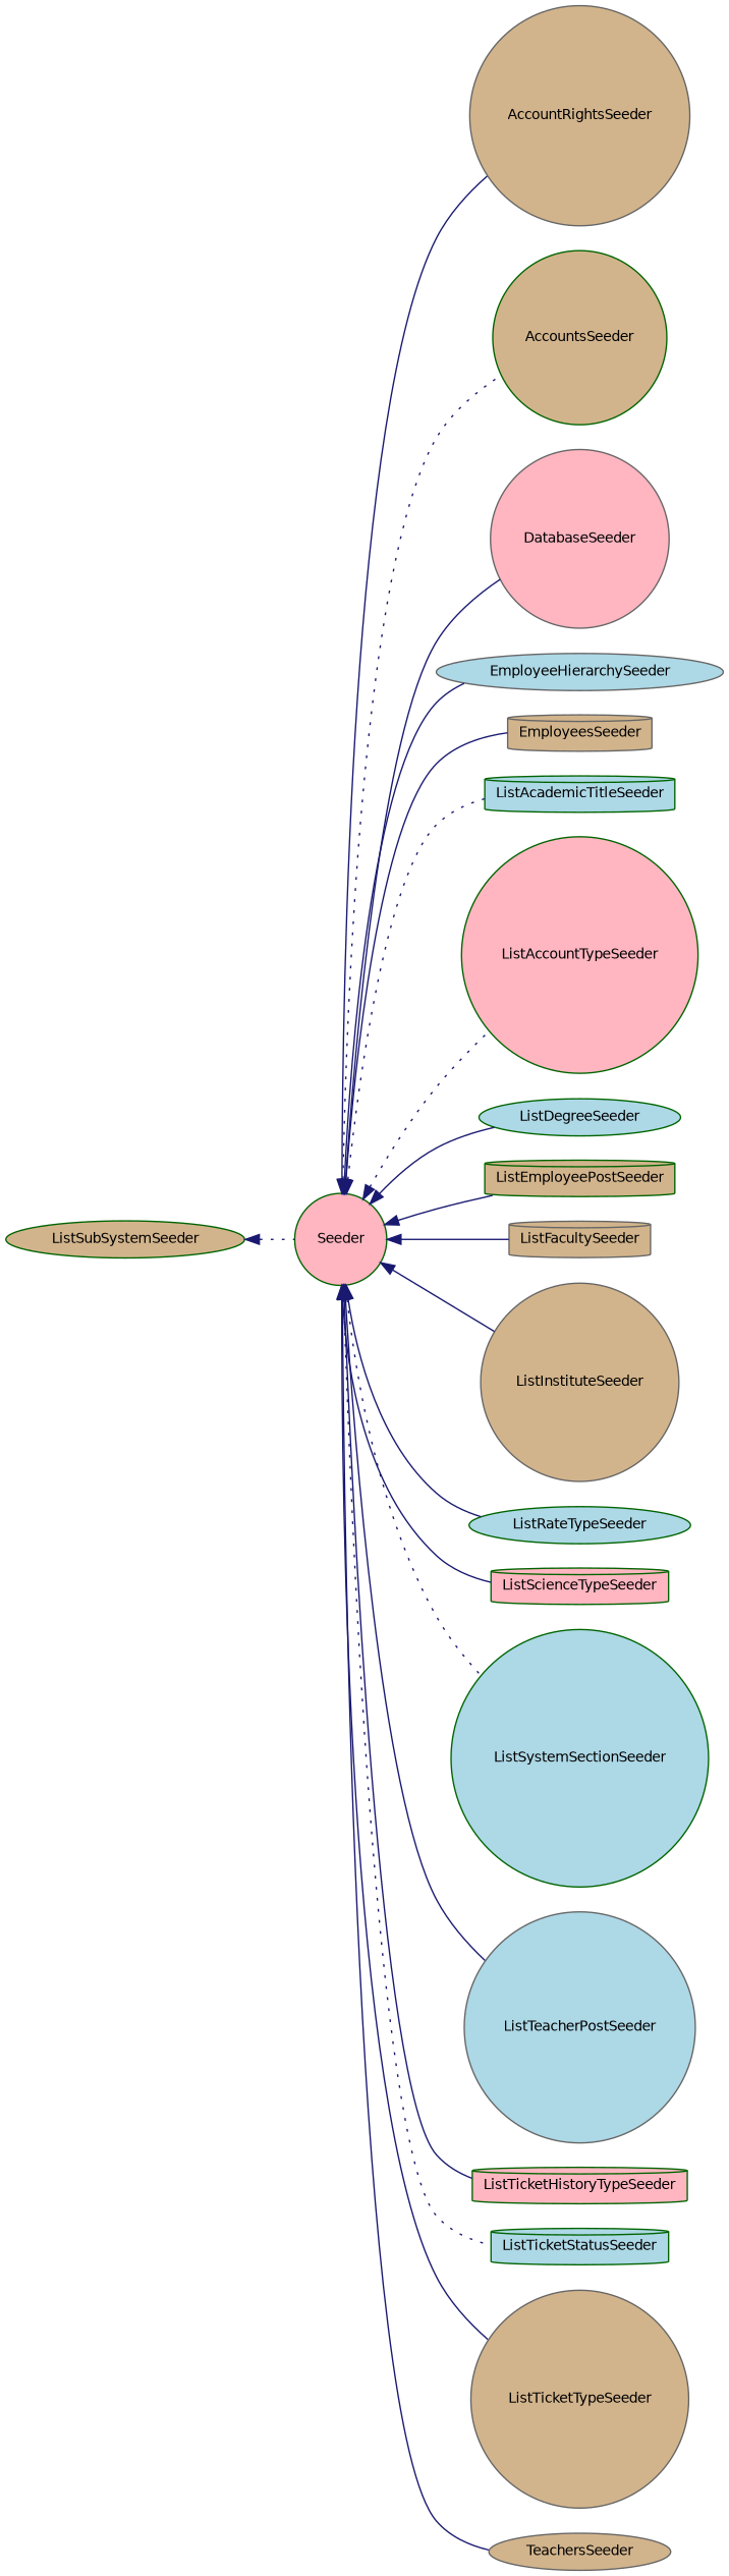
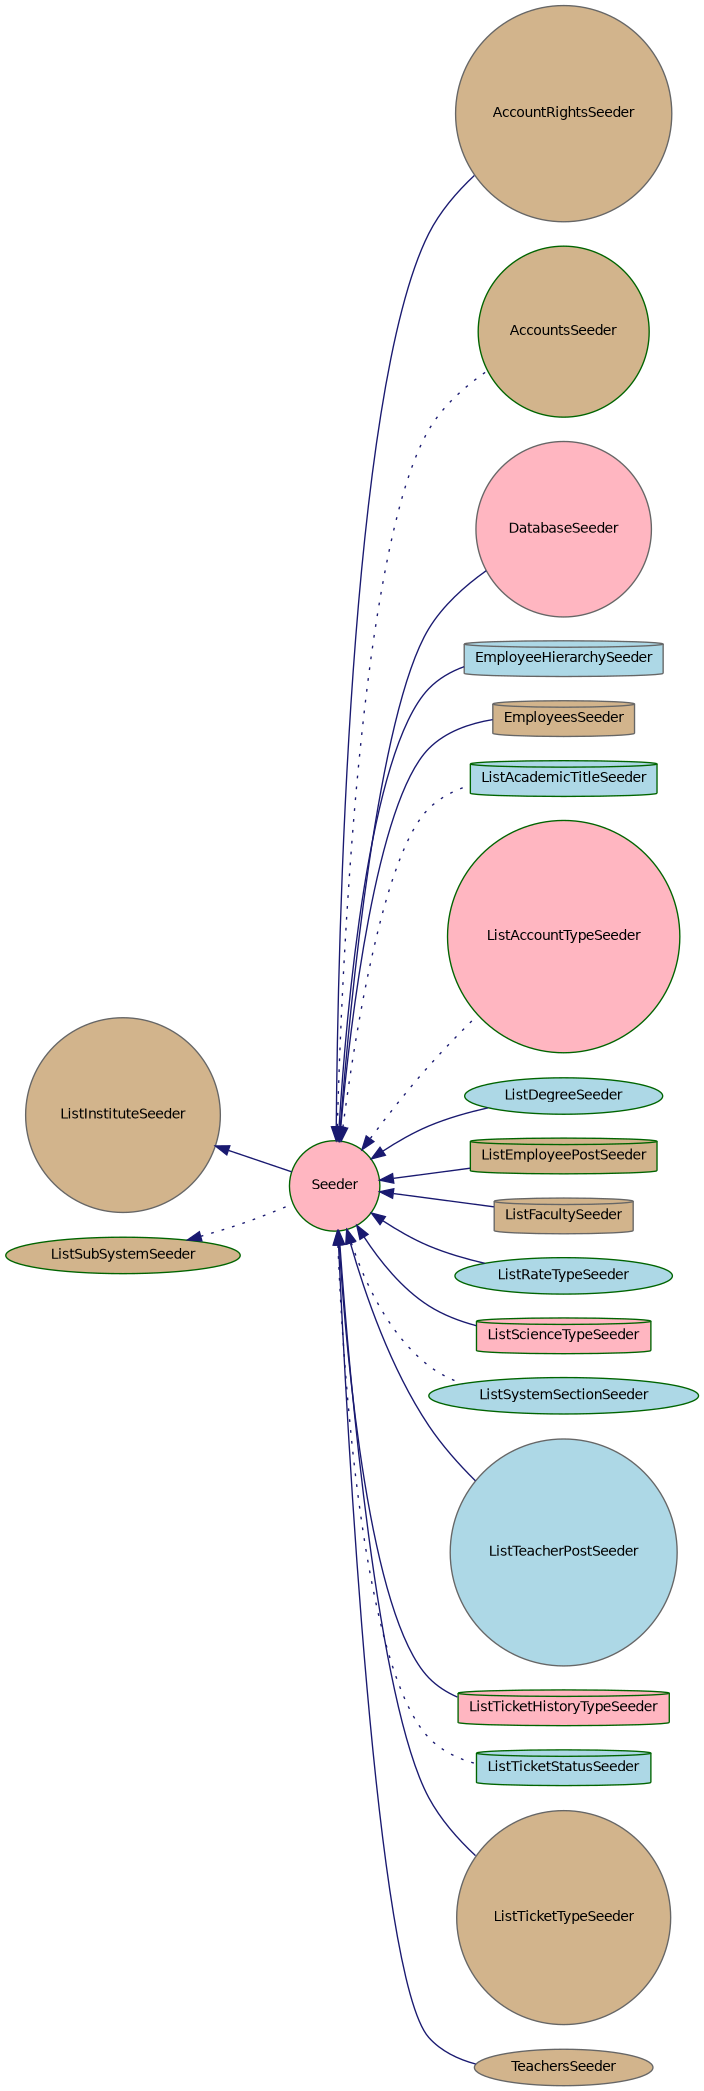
  digraph {
    rankdir=LR
    node [color=darkgreen fillcolor=tan fontname=Helvetica fontsize=10 shape=circle style=filled]
    edge [color=midnightblue dir=back fontname=Helvetica fontsize=10 labelfontname=Helvetica labelfontsize=10 style=solid]
    n1 [fillcolor=lightpink height=0.2 label=Seeder width=0.4]
    n2 [color=gray40 height=0.2 label=AccountRightsSeeder width=0.4]
    n3 [height=0.2 label=AccountsSeeder width=0.4]
    n4 [color=gray40 fillcolor=lightpink height=0.2 label=DatabaseSeeder width=0.4]
-   n5 [color=gray40 fillcolor=lightblue height=0.2 label=EmployeeHierarchySeeder shape=ellipse width=0.4]
+   n5 [color=gray40 fillcolor=lightblue height=0.2 label=EmployeeHierarchySeeder shape=cylinder width=0.4]
    n6 [color=gray40 height=0.2 label=EmployeesSeeder shape=cylinder width=0.4]
    n7 [fillcolor=lightblue height=0.2 label=ListAcademicTitleSeeder shape=cylinder width=0.4]
    n8 [fillcolor=lightpink height=0.2 label=ListAccountTypeSeeder width=0.4]
    n9 [fillcolor=lightblue height=0.2 label=ListDegreeSeeder shape=ellipse width=0.4]
    n10 [height=0.2 label=ListEmployeePostSeeder shape=cylinder width=0.4]
    n11 [color=gray40 height=0.2 label=ListFacultySeeder shape=cylinder width=0.4]
    n12 [color=gray40 height=0.2 label=ListInstituteSeeder width=0.4]
    n13 [fillcolor=lightblue height=0.2 label=ListRateTypeSeeder shape=ellipse width=0.4]
    n14 [fillcolor=lightpink height=0.2 label=ListScienceTypeSeeder shape=cylinder width=0.4]
-   n15 [fillcolor=lightblue height=0.2 label=ListSystemSectionSeeder width=0.4]
+   n15 [fillcolor=lightblue height=0.2 label=ListSystemSectionSeeder shape=ellipse width=0.4]
    n16 [color=gray40 fillcolor=lightblue height=0.2 label=ListTeacherPostSeeder width=0.4]
    n17 [fillcolor=lightpink height=0.2 label=ListTicketHistoryTypeSeeder shape=cylinder width=0.4]
    n18 [fillcolor=lightblue height=0.2 label=ListTicketStatusSeeder shape=cylinder width=0.4]
    n19 [color=gray40 height=0.2 label=ListTicketTypeSeeder width=0.4]
    n20 [color=gray40 height=0.2 label=TeachersSeeder shape=ellipse width=0.4]
    n21 [height=0.2 label=ListSubSystemSeeder shape=ellipse width=0.4]
    n1 -> n2
    n1 -> n3 [style=dotted]
    n1 -> n4
    n1 -> n5
    n1 -> n6
    n1 -> n7 [style=dotted]
    n1 -> n8 [style=dotted]
    n1 -> n9
    n1 -> n10
    n1 -> n11
-   n1 -> n12
+   n12 -> n1
    n1 -> n13
    n1 -> n14
    n1 -> n15 [style=dotted]
    n1 -> n16
    n1 -> n17
    n1 -> n18 [style=dotted]
    n1 -> n19
    n1 -> n20
    n21 -> n1 [style=dotted]
  }
